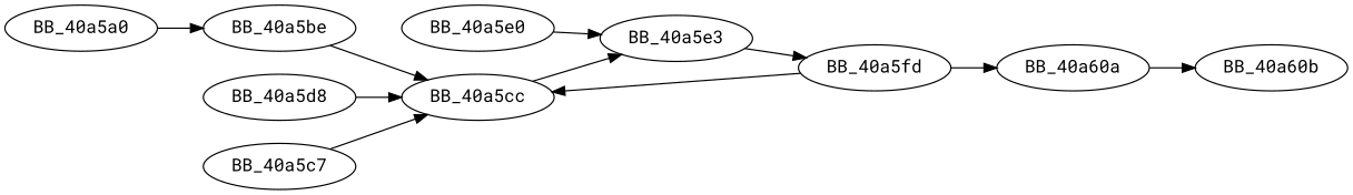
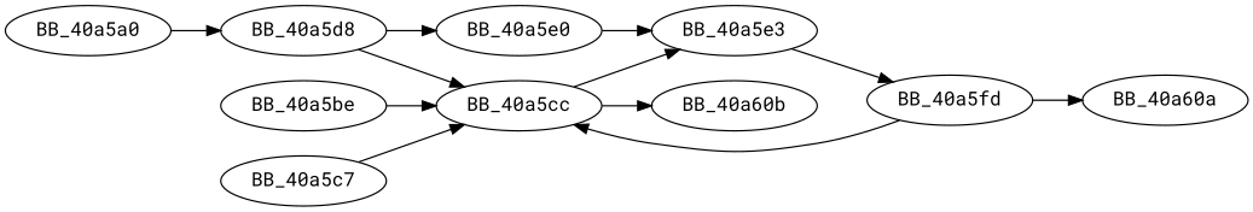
  digraph {
    fontname="Roboto Mono"
    rankdir=LR
    node [fontname="Roboto Mono"]
    edge [fontname="Roboto Mono"]
    BB_40a5a0
    BB_40a5be
    BB_40a5cc
    BB_40a5e3
    BB_40a5d8
    BB_40a5e0
    BB_40a5fd
    BB_40a5c7
    BB_40a60a
    BB_40a60b
-   BB_40a5a0 -> BB_40a5be
+   BB_40a5a0 -> BB_40a5d8
    BB_40a5be -> BB_40a5cc
    BB_40a5cc -> BB_40a5e3
    BB_40a5e3 -> BB_40a5fd
    BB_40a5d8 -> BB_40a5cc
+   BB_40a5d8 -> BB_40a5e0
    BB_40a5e0 -> BB_40a5e3
    BB_40a5fd -> BB_40a5cc
    BB_40a5fd -> BB_40a60a
    BB_40a5c7 -> BB_40a5cc
-   BB_40a60a -> BB_40a60b
+   BB_40a5cc -> BB_40a60b
  }
